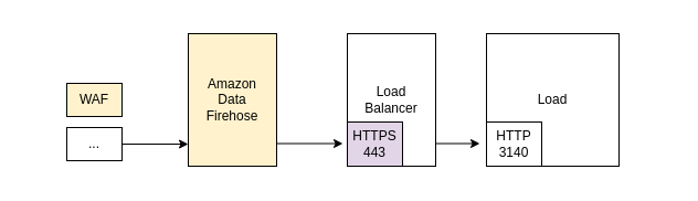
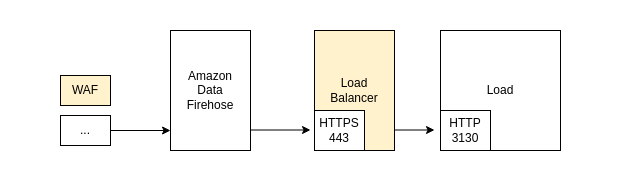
  <mxCell id="0" />
  <mxCell id="1" parent="0" />
  <mxCell id="2" value="" style="rounded=0;whiteSpace=wrap;html=1;strokeColor=#ffffff;fillColor=default;" parent="1" vertex="1"><mxGeometry x="20" y="20" width="590" height="140" as="geometry" /></mxCell>
- <mxCell id="3" value="Load&lt;br&gt;Balancer" style="rounded=0;whiteSpace=wrap;html=1;" parent="1" vertex="1"><mxGeometry x="314" y="30" width="80" height="120" as="geometry" /></mxCell>
+ <mxCell id="3" value="Load&lt;br&gt;Balancer" style="rounded=0;whiteSpace=wrap;html=1;fillColor=#fff2cc;" parent="1" vertex="1"><mxGeometry x="314" y="30" width="80" height="120" as="geometry" /></mxCell>
  <mxCell id="4" value="Load" style="whiteSpace=wrap;html=1;aspect=fixed;" parent="1" vertex="1"><mxGeometry x="440" y="30" width="120" height="120" as="geometry" /></mxCell>
- <mxCell id="5" value="HTTPS&lt;br&gt;443" style="rounded=0;whiteSpace=wrap;html=1;fillColor=#e1d5e7;" parent="1" vertex="1"><mxGeometry x="314" y="110" width="50" height="40" as="geometry" /></mxCell>
- <mxCell id="6" value="HTTP&lt;br&gt;3140" style="rounded=0;whiteSpace=wrap;html=1;" parent="1" vertex="1"><mxGeometry x="440" y="110" width="50" height="40" as="geometry" /></mxCell>
+ <mxCell id="5" value="HTTPS&lt;br&gt;443" style="rounded=0;whiteSpace=wrap;html=1;" parent="1" vertex="1"><mxGeometry x="314" y="110" width="50" height="40" as="geometry" /></mxCell>
+ <mxCell id="6" value="HTTP&lt;br&gt;3130" style="rounded=0;whiteSpace=wrap;html=1;" parent="1" vertex="1"><mxGeometry x="440" y="110" width="50" height="40" as="geometry" /></mxCell>
  <mxCell id="7" value="" style="endArrow=classic;html=1;rounded=0;exitX=1;exitY=0.5;exitDx=0;exitDy=0;entryX=0;entryY=0.5;entryDx=0;entryDy=0;" parent="1" edge="1"><mxGeometry width="50" height="50" relative="1" as="geometry"><mxPoint x="394" y="129.5" as="sourcePoint" /><mxPoint x="434" y="129.5" as="targetPoint" /></mxGeometry></mxCell>
  <mxCell id="8" value="WAF" style="rounded=0;whiteSpace=wrap;html=1;fillColor=#fff2cc;" parent="1" vertex="1"><mxGeometry x="60" y="75" width="50" height="30" as="geometry" /></mxCell>
  <mxCell id="9" value="..." style="rounded=0;whiteSpace=wrap;html=1;" parent="1" vertex="1"><mxGeometry x="60" y="115" width="50" height="30" as="geometry" /></mxCell>
- <mxCell id="10" value="&lt;div&gt;Amazon&lt;div&gt;Data&lt;/div&gt;&lt;div&gt;Firehose&lt;/div&gt;&lt;/div&gt;" style="rounded=0;whiteSpace=wrap;html=1;fillColor=#fff2cc;" parent="1" vertex="1"><mxGeometry x="170" y="30" width="80" height="120" as="geometry" /></mxCell>
+ <mxCell id="10" value="&lt;div&gt;Amazon&lt;div&gt;Data&lt;/div&gt;&lt;div&gt;Firehose&lt;/div&gt;&lt;/div&gt;" style="rounded=0;whiteSpace=wrap;html=1;" parent="1" vertex="1"><mxGeometry x="170" y="30" width="80" height="120" as="geometry" /></mxCell>
  <mxCell id="11" value="" style="endArrow=classic;html=1;rounded=0;entryX=0;entryY=0.5;entryDx=0;entryDy=0;" edge="1" parent="1"><mxGeometry relative="1" as="geometry"><mxPoint x="250" y="129.5" as="sourcePoint" /><mxPoint x="310" y="129.5" as="targetPoint" /></mxGeometry></mxCell>
  <mxCell id="12" value="" style="endArrow=classic;html=1;rounded=0;" edge="1" parent="1"><mxGeometry relative="1" as="geometry"><mxPoint x="110" y="130" as="sourcePoint" /><mxPoint x="170" y="130" as="targetPoint" /></mxGeometry></mxCell>
